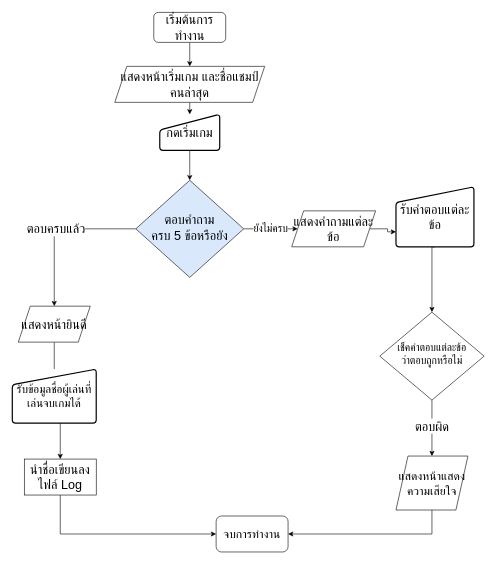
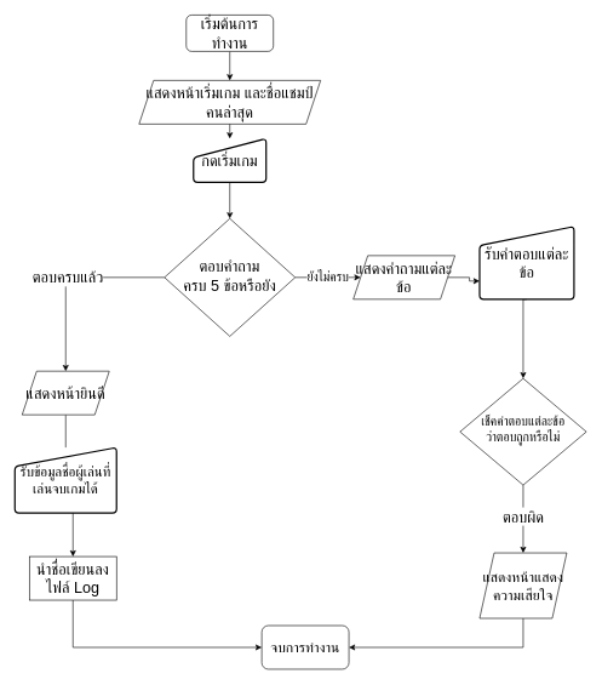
  <mxCell id="0" />
  <mxCell id="1" parent="0" />
  <mxCell id="2" value="" style="edgeStyle=orthogonalEdgeStyle;rounded=0;orthogonalLoop=1;jettySize=auto;html=1;entryX=0.5;entryY=0;entryDx=0;entryDy=0;" edge="1" parent="1" source="3" target="18"><mxGeometry relative="1" as="geometry"><mxPoint x="346" y="110" as="targetPoint" /></mxGeometry></mxCell>
  <mxCell id="3" value="เริ่มต้นการทำงาน" style="rounded=1;whiteSpace=wrap;html=1;fontSize=21;glass=0;strokeWidth=1;shadow=0;" vertex="1" parent="1"><mxGeometry x="256" y="20" width="120" height="50" as="geometry" /></mxCell>
  <mxCell id="4" style="edgeStyle=elbowEdgeStyle;rounded=0;orthogonalLoop=1;jettySize=auto;html=1;exitX=0.5;exitY=1;exitDx=0;exitDy=0;entryX=0.5;entryY=0;entryDx=0;entryDy=0;" edge="1" parent="1" source="13" target="9"><mxGeometry relative="1" as="geometry"><mxPoint x="580" y="335" as="sourcePoint" /><Array as="points"><mxPoint x="720" y="340" /></Array></mxGeometry></mxCell>
  <mxCell id="5" value="ยังไม่ครบ" style="edgeStyle=elbowEdgeStyle;rounded=0;orthogonalLoop=1;jettySize=auto;html=1;exitX=1;exitY=0.5;exitDx=0;exitDy=0;fontSize=17;" edge="1" parent="1" source="7" target="20"><mxGeometry relative="1" as="geometry"><mxPoint x="520" y="304.828" as="targetPoint" /></mxGeometry></mxCell>
  <mxCell id="6" value="ตอบครบแล้ว" style="edgeStyle=elbowEdgeStyle;rounded=0;orthogonalLoop=1;jettySize=auto;html=1;entryX=0.5;entryY=0;entryDx=0;entryDy=0;fontSize=21;" edge="1" parent="1" source="7" target="23"><mxGeometry relative="1" as="geometry"><mxPoint x="130" y="610" as="targetPoint" /><Array as="points"><mxPoint x="90" y="470" /></Array></mxGeometry></mxCell>
- <mxCell id="7" value="ตอบคำถาม&lt;br style=&quot;font-size: 21px;&quot;&gt;ครบ 5 ข้อหรือยัง" style="rhombus;whiteSpace=wrap;html=1;shadow=0;fontFamily=Helvetica;fontSize=21;align=center;strokeWidth=1;spacing=6;spacingTop=-4;fillColor=#dae8fc;" vertex="1" parent="1"><mxGeometry x="226" y="300" width="180" height="162" as="geometry" /></mxCell>
+ <mxCell id="7" value="ตอบคำถาม&lt;br style=&quot;font-size: 21px;&quot;&gt;ครบ 5 ข้อหรือยัง" style="rhombus;whiteSpace=wrap;html=1;shadow=0;fontFamily=Helvetica;fontSize=21;align=center;strokeWidth=1;spacing=6;spacingTop=-4;" vertex="1" parent="1"><mxGeometry x="226" y="300" width="180" height="162" as="geometry" /></mxCell>
  <mxCell id="8" value="ตอบผิด" style="edgeStyle=elbowEdgeStyle;rounded=0;orthogonalLoop=1;jettySize=auto;html=1;exitX=0.5;exitY=1;exitDx=0;exitDy=0;entryX=0.5;entryY=0;entryDx=0;entryDy=0;fontSize=21;" edge="1" parent="1" source="9" target="21"><mxGeometry x="-0.071" relative="1" as="geometry"><Array as="points"><mxPoint x="720" y="710" /><mxPoint x="610" y="730" /><mxPoint x="720" y="620" /></Array><mxPoint as="offset" /><mxPoint x="720" y="740" as="targetPoint" /></mxGeometry></mxCell>
  <mxCell id="9" value="เช็คคำตอบแต่ละข้อ&lt;br style=&quot;font-size: 17px;&quot;&gt;ว่าตอบถูกหรือไม่" style="rhombus;whiteSpace=wrap;html=1;shadow=0;fontFamily=Helvetica;fontSize=17;align=center;strokeWidth=1;spacing=6;spacingTop=-4;" vertex="1" parent="1"><mxGeometry x="633" y="520" width="174" height="146.67" as="geometry" /></mxCell>
  <mxCell id="10" style="edgeStyle=elbowEdgeStyle;rounded=0;orthogonalLoop=1;jettySize=auto;html=1;exitX=0.5;exitY=1;exitDx=0;exitDy=0;" edge="1" parent="1"><mxGeometry relative="1" as="geometry"><mxPoint x="682.5" y="675" as="sourcePoint" /><mxPoint x="682.5" y="675" as="targetPoint" /></mxGeometry></mxCell>
  <mxCell id="11" value="" style="edgeStyle=elbowEdgeStyle;rounded=0;orthogonalLoop=1;jettySize=auto;html=1;" edge="1" parent="1" source="12" target="14"><mxGeometry relative="1" as="geometry" /></mxCell>
  <mxCell id="12" value="รับข้อมูลชื่อผู้เล่นที่เล่นจบเกมได้" style="html=1;strokeWidth=2;shape=manualInput;whiteSpace=wrap;rounded=1;size=26;arcSize=11;fontSize=19;" vertex="1" parent="1"><mxGeometry x="20" y="615" width="140" height="90" as="geometry" /></mxCell>
  <mxCell id="13" value="รับคำตอบแต่ละข้อ" style="html=1;strokeWidth=2;shape=manualInput;whiteSpace=wrap;rounded=1;size=26;arcSize=11;fontSize=21;" vertex="1" parent="1"><mxGeometry x="660" y="311" width="130" height="100" as="geometry" /></mxCell>
  <mxCell id="14" value="นำชื่อเขียนลงไฟล์ Log" style="rounded=0;whiteSpace=wrap;html=1;fontSize=21;" vertex="1" parent="1"><mxGeometry x="40" y="765" width="120" height="60" as="geometry" /></mxCell>
  <mxCell id="15" value="จบการทำงาน" style="rounded=1;whiteSpace=wrap;html=1;fontSize=20;" vertex="1" parent="1"><mxGeometry x="360" y="860" width="120" height="60" as="geometry" /></mxCell>
  <mxCell id="16" value="" style="edgeStyle=elbowEdgeStyle;elbow=horizontal;endArrow=classic;html=1;rounded=0;exitX=0.5;exitY=1;exitDx=0;exitDy=0;entryX=0;entryY=0.5;entryDx=0;entryDy=0;" edge="1" parent="1" source="14" target="15"><mxGeometry width="50" height="50" relative="1" as="geometry"><mxPoint x="370" y="730" as="sourcePoint" /><mxPoint x="420" y="680" as="targetPoint" /><Array as="points"><mxPoint x="100" y="890" /><mxPoint x="200" y="890" /></Array></mxGeometry></mxCell>
  <mxCell id="17" value="" style="edgeStyle=elbowEdgeStyle;elbow=horizontal;endArrow=classic;html=1;rounded=0;exitX=0.5;exitY=1;exitDx=0;exitDy=0;entryX=1;entryY=0.5;entryDx=0;entryDy=0;startArrow=none;" edge="1" parent="1" source="21" target="15"><mxGeometry width="50" height="50" relative="1" as="geometry"><mxPoint x="720" y="650" as="sourcePoint" /><mxPoint x="420" y="680" as="targetPoint" /><Array as="points"><mxPoint x="720" y="830" /><mxPoint x="610" y="790" /><mxPoint x="680" y="890" /></Array></mxGeometry></mxCell>
  <mxCell id="18" value="แสดงหน้าเริ่มเกม และชื่อแชมป์คนล่าสุด" style="shape=parallelogram;perimeter=parallelogramPerimeter;whiteSpace=wrap;html=1;fixedSize=1;fontSize=21;" vertex="1" parent="1"><mxGeometry x="191" y="110" width="250" height="60" as="geometry" /></mxCell>
  <mxCell id="19" style="edgeStyle=orthogonalEdgeStyle;rounded=0;orthogonalLoop=1;jettySize=auto;html=1;entryX=0;entryY=0.75;entryDx=0;entryDy=0;" edge="1" parent="1" source="20" target="13"><mxGeometry relative="1" as="geometry" /></mxCell>
  <mxCell id="20" value="แสดงคำถามแต่ละข้อ" style="shape=parallelogram;perimeter=parallelogramPerimeter;whiteSpace=wrap;html=1;fixedSize=1;fontSize=21;" vertex="1" parent="1"><mxGeometry x="486" y="351" width="140" height="60" as="geometry" /></mxCell>
  <mxCell id="21" value="&lt;span style=&quot;font-size: 20px;&quot;&gt;แสดงหน้าแสดงความเสียใจ&lt;/span&gt;" style="shape=parallelogram;perimeter=parallelogramPerimeter;whiteSpace=wrap;html=1;fixedSize=1;fontSize=20;" vertex="1" parent="1"><mxGeometry x="660" y="760" width="120" height="90" as="geometry" /></mxCell>
  <mxCell id="22" style="edgeStyle=orthogonalEdgeStyle;rounded=0;orthogonalLoop=1;jettySize=auto;html=1;entryX=0.5;entryY=0;entryDx=0;entryDy=0;endArrow=none;" edge="1" parent="1" source="23" target="12"><mxGeometry relative="1" as="geometry" /></mxCell>
  <mxCell id="23" value="แสดงหน้ายินดี" style="shape=parallelogram;perimeter=parallelogramPerimeter;whiteSpace=wrap;html=1;fixedSize=1;fontSize=21;" vertex="1" parent="1"><mxGeometry x="30" y="510" width="120" height="60" as="geometry" /></mxCell>
  <mxCell id="24" style="edgeStyle=orthogonalEdgeStyle;rounded=0;orthogonalLoop=1;jettySize=auto;html=1;fontSize=21;" edge="1" parent="1" source="25" target="7"><mxGeometry relative="1" as="geometry" /></mxCell>
  <mxCell id="25" value="กดเริ่มเกม" style="html=1;strokeWidth=2;shape=manualInput;whiteSpace=wrap;rounded=1;size=26;arcSize=11;fontSize=21;" vertex="1" parent="1"><mxGeometry x="266" y="190" width="100" height="60" as="geometry" /></mxCell>
  <mxCell id="26" value="" style="endArrow=classic;html=1;rounded=0;fontSize=21;exitX=0.5;exitY=1;exitDx=0;exitDy=0;entryX=0.5;entryY=0;entryDx=0;entryDy=0;" edge="1" parent="1" source="18" target="25"><mxGeometry width="50" height="50" relative="1" as="geometry"><mxPoint x="386" y="400" as="sourcePoint" /><mxPoint x="436" y="350" as="targetPoint" /></mxGeometry></mxCell>
